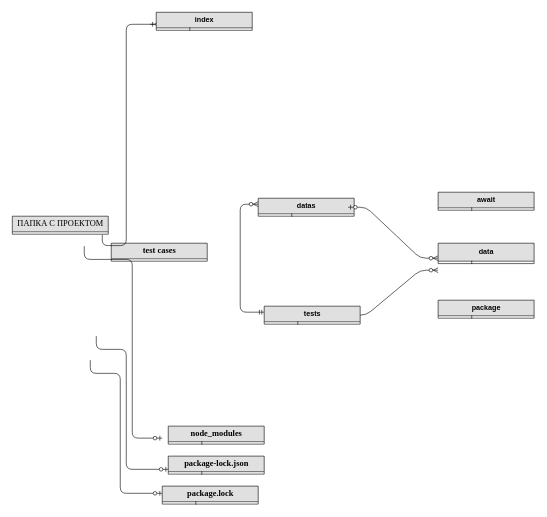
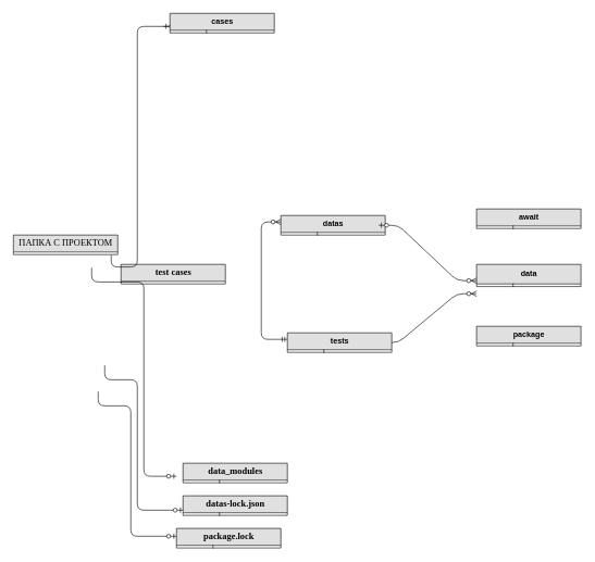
  <mxCell id="0" />
  <mxCell id="1" parent="0" />
  <mxCell id="2" value="&lt;b&gt;test cases&lt;/b&gt;" style="swimlane;html=1;fontStyle=0;childLayout=stackLayout;horizontal=1;startSize=26;fillColor=#e0e0e0;horizontalStack=0;resizeParent=1;resizeLast=0;collapsible=1;marginBottom=0;swimlaneFillColor=#ffffff;align=center;rounded=0;shadow=0;comic=0;labelBackgroundColor=none;strokeWidth=1;fontFamily=Verdana;fontSize=14" parent="1" vertex="1"><mxGeometry x="185" y="405" width="160" height="30" as="geometry" /></mxCell>
  <mxCell id="3" value="" style="edgeStyle=orthogonalEdgeStyle;html=1;endArrow=ERzeroToMany;startArrow=ERmandOne;labelBackgroundColor=none;fontFamily=Verdana;fontSize=14;entryX=0;entryY=0.308;entryPerimeter=0;exitX=0;exitY=0.5;" parent="1" edge="1"><mxGeometry width="100" height="100" relative="1" as="geometry"><mxPoint x="440" y="520" as="sourcePoint" /><mxPoint x="430" y="340.008" as="targetPoint" /><Array as="points"><mxPoint x="400" y="520" /><mxPoint x="400" y="340" /></Array></mxGeometry></mxCell>
  <mxCell id="4" value="" style="edgeStyle=entityRelationEdgeStyle;html=1;endArrow=ERzeroToMany;startArrow=ERzeroToOne;labelBackgroundColor=none;fontFamily=Verdana;fontSize=14;exitX=1;exitY=0.5;" parent="1" edge="1"><mxGeometry width="100" height="100" relative="1" as="geometry"><mxPoint x="580" y="525" as="sourcePoint" /><mxPoint x="730" y="450" as="targetPoint" /></mxGeometry></mxCell>
  <mxCell id="5" value="ПАПКА С ПРОЕКТОМ" style="swimlane;html=1;fontStyle=0;childLayout=stackLayout;horizontal=1;startSize=26;fillColor=#e0e0e0;horizontalStack=0;resizeParent=1;resizeLast=0;collapsible=1;marginBottom=0;swimlaneFillColor=#ffffff;align=center;rounded=0;shadow=0;comic=0;labelBackgroundColor=none;strokeWidth=1;fontFamily=Verdana;fontSize=14" parent="1" vertex="1"><mxGeometry x="20" y="360" width="160" height="30" as="geometry" /></mxCell>
  <mxCell id="6" value="" style="edgeStyle=orthogonalEdgeStyle;html=1;endArrow=ERzeroToOne;endFill=1;labelBackgroundColor=none;fontFamily=Verdana;fontSize=14;exitX=1;exitY=0.5;" parent="1" edge="1"><mxGeometry width="100" height="100" relative="1" as="geometry"><mxPoint x="170" y="391" as="sourcePoint" /><mxPoint x="250" y="40" as="targetPoint" /><Array as="points"><mxPoint x="170" y="409" /><mxPoint x="210" y="409" /><mxPoint x="210" y="40" /><mxPoint x="290" y="40" /></Array></mxGeometry></mxCell>
  <mxCell id="7" value="" style="edgeStyle=orthogonalEdgeStyle;html=1;endArrow=ERzeroToOne;endFill=1;labelBackgroundColor=none;fontFamily=Verdana;fontSize=14;entryX=0;entryY=0.5;exitX=1;exitY=0.5;" parent="1" edge="1"><mxGeometry width="100" height="100" relative="1" as="geometry"><mxPoint x="150" y="600" as="sourcePoint" /><mxPoint x="270" y="822" as="targetPoint" /><Array as="points"><mxPoint x="200" y="622" /><mxPoint x="200" y="822" /></Array></mxGeometry></mxCell>
- <mxCell id="8" value="&lt;span style=&quot;font-family: &amp;#34;helvetica&amp;#34; ; font-size: 12px ; font-weight: 700 ; text-align: left&quot;&gt;index&lt;/span&gt;" style="swimlane;html=1;fontStyle=0;childLayout=stackLayout;horizontal=1;startSize=26;fillColor=#e0e0e0;horizontalStack=0;resizeParent=1;resizeLast=0;collapsible=1;marginBottom=0;swimlaneFillColor=#ffffff;align=center;rounded=0;shadow=0;comic=0;labelBackgroundColor=none;strokeWidth=1;fontFamily=Verdana;fontSize=14" vertex="1" parent="1"><mxGeometry x="260" y="20" width="160" height="30" as="geometry" /></mxCell>
+ <mxCell id="8" value="&lt;span style=&quot;font-family: &amp;#34;helvetica&amp;#34; ; font-size: 12px ; font-weight: 700 ; text-align: left&quot;&gt;cases&lt;/span&gt;" style="swimlane;html=1;fontStyle=0;childLayout=stackLayout;horizontal=1;startSize=26;fillColor=#e0e0e0;horizontalStack=0;resizeParent=1;resizeLast=0;collapsible=1;marginBottom=0;swimlaneFillColor=#ffffff;align=center;rounded=0;shadow=0;comic=0;labelBackgroundColor=none;strokeWidth=1;fontFamily=Verdana;fontSize=14" vertex="1" parent="1"><mxGeometry x="260" y="20" width="160" height="30" as="geometry" /></mxCell>
  <mxCell id="9" value="" style="shape=partialRectangle;top=0;left=0;right=0;bottom=0;html=1;align=left;verticalAlign=middle;fillColor=none;spacingLeft=60;spacingRight=4;whiteSpace=wrap;overflow=hidden;rotatable=0;points=[[0,0.5],[1,0.5]];portConstraint=eastwest;dropTarget=0;fontStyle=5;" vertex="1" parent="8"><mxGeometry y="26" width="160" height="4" as="geometry" /></mxCell>
  <mxCell id="10" value="" style="shape=partialRectangle;fontStyle=1;top=0;left=0;bottom=0;html=1;fillColor=none;align=left;verticalAlign=middle;spacingLeft=4;spacingRight=4;whiteSpace=wrap;overflow=hidden;rotatable=0;points=[];portConstraint=eastwest;part=1;" vertex="1" connectable="0" parent="9"><mxGeometry width="56" height="4" as="geometry" /></mxCell>
- <mxCell id="11" value="&lt;b&gt;node_modules&lt;/b&gt;" style="swimlane;html=1;fontStyle=0;childLayout=stackLayout;horizontal=1;startSize=26;fillColor=#e0e0e0;horizontalStack=0;resizeParent=1;resizeLast=0;collapsible=1;marginBottom=0;swimlaneFillColor=#ffffff;align=center;rounded=0;shadow=0;comic=0;labelBackgroundColor=none;strokeWidth=1;fontFamily=Verdana;fontSize=14" vertex="1" parent="1"><mxGeometry x="280" y="710" width="160" height="30" as="geometry" /></mxCell>
+ <mxCell id="11" value="&lt;b&gt;data_modules&lt;/b&gt;" style="swimlane;html=1;fontStyle=0;childLayout=stackLayout;horizontal=1;startSize=26;fillColor=#e0e0e0;horizontalStack=0;resizeParent=1;resizeLast=0;collapsible=1;marginBottom=0;swimlaneFillColor=#ffffff;align=center;rounded=0;shadow=0;comic=0;labelBackgroundColor=none;strokeWidth=1;fontFamily=Verdana;fontSize=14" vertex="1" parent="1"><mxGeometry x="280" y="710" width="160" height="30" as="geometry" /></mxCell>
  <mxCell id="12" value="" style="shape=partialRectangle;top=0;left=0;right=0;bottom=0;html=1;align=left;verticalAlign=middle;fillColor=none;spacingLeft=60;spacingRight=4;whiteSpace=wrap;overflow=hidden;rotatable=0;points=[[0,0.5],[1,0.5]];portConstraint=eastwest;dropTarget=0;fontStyle=5;" vertex="1" parent="11"><mxGeometry y="26" width="160" height="4" as="geometry" /></mxCell>
  <mxCell id="13" value="" style="shape=partialRectangle;fontStyle=1;top=0;left=0;bottom=0;html=1;fillColor=none;align=left;verticalAlign=middle;spacingLeft=4;spacingRight=4;whiteSpace=wrap;overflow=hidden;rotatable=0;points=[];portConstraint=eastwest;part=1;" vertex="1" connectable="0" parent="12"><mxGeometry width="56" height="4" as="geometry" /></mxCell>
- <mxCell id="14" value="&lt;b&gt;package-lock.json&lt;/b&gt;" style="swimlane;html=1;fontStyle=0;childLayout=stackLayout;horizontal=1;startSize=26;fillColor=#e0e0e0;horizontalStack=0;resizeParent=1;resizeLast=0;collapsible=1;marginBottom=0;swimlaneFillColor=#ffffff;align=center;rounded=0;shadow=0;comic=0;labelBackgroundColor=none;strokeWidth=1;fontFamily=Verdana;fontSize=14" vertex="1" parent="1"><mxGeometry x="280" y="760" width="160" height="30" as="geometry" /></mxCell>
+ <mxCell id="14" value="&lt;b&gt;datas-lock.json&lt;/b&gt;" style="swimlane;html=1;fontStyle=0;childLayout=stackLayout;horizontal=1;startSize=26;fillColor=#e0e0e0;horizontalStack=0;resizeParent=1;resizeLast=0;collapsible=1;marginBottom=0;swimlaneFillColor=#ffffff;align=center;rounded=0;shadow=0;comic=0;labelBackgroundColor=none;strokeWidth=1;fontFamily=Verdana;fontSize=14" vertex="1" parent="1"><mxGeometry x="280" y="760" width="160" height="30" as="geometry" /></mxCell>
  <mxCell id="15" value="" style="shape=partialRectangle;top=0;left=0;right=0;bottom=0;html=1;align=left;verticalAlign=middle;fillColor=none;spacingLeft=60;spacingRight=4;whiteSpace=wrap;overflow=hidden;rotatable=0;points=[[0,0.5],[1,0.5]];portConstraint=eastwest;dropTarget=0;fontStyle=5;" vertex="1" parent="14"><mxGeometry y="26" width="160" height="4" as="geometry" /></mxCell>
  <mxCell id="16" value="" style="shape=partialRectangle;fontStyle=1;top=0;left=0;bottom=0;html=1;fillColor=none;align=left;verticalAlign=middle;spacingLeft=4;spacingRight=4;whiteSpace=wrap;overflow=hidden;rotatable=0;points=[];portConstraint=eastwest;part=1;" vertex="1" connectable="0" parent="15"><mxGeometry width="56" height="4" as="geometry" /></mxCell>
  <mxCell id="17" value="&lt;b&gt;package.lock&lt;/b&gt;" style="swimlane;html=1;fontStyle=0;childLayout=stackLayout;horizontal=1;startSize=26;fillColor=#e0e0e0;horizontalStack=0;resizeParent=1;resizeLast=0;collapsible=1;marginBottom=0;swimlaneFillColor=#ffffff;align=center;rounded=0;shadow=0;comic=0;labelBackgroundColor=none;strokeWidth=1;fontFamily=Verdana;fontSize=14" vertex="1" parent="1"><mxGeometry x="270" y="810" width="160" height="30" as="geometry" /></mxCell>
  <mxCell id="18" value="" style="shape=partialRectangle;top=0;left=0;right=0;bottom=0;html=1;align=left;verticalAlign=middle;fillColor=none;spacingLeft=60;spacingRight=4;whiteSpace=wrap;overflow=hidden;rotatable=0;points=[[0,0.5],[1,0.5]];portConstraint=eastwest;dropTarget=0;fontStyle=5;" vertex="1" parent="17"><mxGeometry y="26" width="160" height="4" as="geometry" /></mxCell>
  <mxCell id="19" value="" style="shape=partialRectangle;fontStyle=1;top=0;left=0;bottom=0;html=1;fillColor=none;align=left;verticalAlign=middle;spacingLeft=4;spacingRight=4;whiteSpace=wrap;overflow=hidden;rotatable=0;points=[];portConstraint=eastwest;part=1;" vertex="1" connectable="0" parent="18"><mxGeometry width="56" height="4" as="geometry" /></mxCell>
  <mxCell id="20" value="" style="edgeStyle=orthogonalEdgeStyle;html=1;endArrow=ERzeroToOne;endFill=1;labelBackgroundColor=none;fontFamily=Verdana;fontSize=14;entryX=0;entryY=0.5;exitX=1;exitY=0.5;" edge="1" parent="1"><mxGeometry width="100" height="100" relative="1" as="geometry"><mxPoint x="160" y="560" as="sourcePoint" /><mxPoint x="280" y="782" as="targetPoint" /><Array as="points"><mxPoint x="210" y="582" /><mxPoint x="210" y="782" /></Array></mxGeometry></mxCell>
  <mxCell id="21" value="" style="edgeStyle=orthogonalEdgeStyle;html=1;endArrow=ERzeroToOne;endFill=1;labelBackgroundColor=none;fontFamily=Verdana;fontSize=14;exitX=1;exitY=0.5;" edge="1" parent="1"><mxGeometry width="100" height="100" relative="1" as="geometry"><mxPoint x="140" y="410" as="sourcePoint" /><mxPoint x="270" y="730" as="targetPoint" /><Array as="points"><mxPoint x="140" y="432" /><mxPoint x="220" y="432" /><mxPoint x="220" y="730" /><mxPoint x="260" y="730" /></Array></mxGeometry></mxCell>
  <mxCell id="22" value="&lt;span style=&quot;font-family: &amp;#34;helvetica&amp;#34; ; font-size: 12px ; font-weight: 700 ; text-align: left&quot;&gt;datas&lt;/span&gt;" style="swimlane;html=1;fontStyle=0;childLayout=stackLayout;horizontal=1;startSize=26;fillColor=#e0e0e0;horizontalStack=0;resizeParent=1;resizeLast=0;collapsible=1;marginBottom=0;swimlaneFillColor=#ffffff;align=center;rounded=0;shadow=0;comic=0;labelBackgroundColor=none;strokeWidth=1;fontFamily=Verdana;fontSize=14" vertex="1" parent="1"><mxGeometry x="430" y="330" width="160" height="30" as="geometry" /></mxCell>
  <mxCell id="23" value="" style="shape=partialRectangle;top=0;left=0;right=0;bottom=0;html=1;align=left;verticalAlign=middle;fillColor=none;spacingLeft=60;spacingRight=4;whiteSpace=wrap;overflow=hidden;rotatable=0;points=[[0,0.5],[1,0.5]];portConstraint=eastwest;dropTarget=0;fontStyle=5;" vertex="1" parent="22"><mxGeometry y="26" width="160" height="4" as="geometry" /></mxCell>
  <mxCell id="24" value="" style="shape=partialRectangle;fontStyle=1;top=0;left=0;bottom=0;html=1;fillColor=none;align=left;verticalAlign=middle;spacingLeft=4;spacingRight=4;whiteSpace=wrap;overflow=hidden;rotatable=0;points=[];portConstraint=eastwest;part=1;" vertex="1" connectable="0" parent="23"><mxGeometry width="56" height="4" as="geometry" /></mxCell>
  <mxCell id="25" value="&lt;span style=&quot;font-family: &amp;#34;helvetica&amp;#34; ; font-size: 12px ; font-weight: 700 ; text-align: left&quot;&gt;tests&lt;/span&gt;" style="swimlane;html=1;fontStyle=0;childLayout=stackLayout;horizontal=1;startSize=26;fillColor=#e0e0e0;horizontalStack=0;resizeParent=1;resizeLast=0;collapsible=1;marginBottom=0;swimlaneFillColor=#ffffff;align=center;rounded=0;shadow=0;comic=0;labelBackgroundColor=none;strokeWidth=1;fontFamily=Verdana;fontSize=14" vertex="1" parent="1"><mxGeometry x="440" y="510" width="160" height="30" as="geometry" /></mxCell>
  <mxCell id="26" value="" style="shape=partialRectangle;top=0;left=0;right=0;bottom=0;html=1;align=left;verticalAlign=middle;fillColor=none;spacingLeft=60;spacingRight=4;whiteSpace=wrap;overflow=hidden;rotatable=0;points=[[0,0.5],[1,0.5]];portConstraint=eastwest;dropTarget=0;fontStyle=5;" vertex="1" parent="25"><mxGeometry y="26" width="160" height="4" as="geometry" /></mxCell>
  <mxCell id="27" value="" style="shape=partialRectangle;fontStyle=1;top=0;left=0;bottom=0;html=1;fillColor=none;align=left;verticalAlign=middle;spacingLeft=4;spacingRight=4;whiteSpace=wrap;overflow=hidden;rotatable=0;points=[];portConstraint=eastwest;part=1;" vertex="1" connectable="0" parent="26"><mxGeometry width="56" height="4" as="geometry" /></mxCell>
  <mxCell id="28" value="" style="edgeStyle=entityRelationEdgeStyle;html=1;endArrow=ERzeroToMany;startArrow=ERzeroToOne;labelBackgroundColor=none;fontFamily=Verdana;fontSize=14;exitX=1;exitY=0.5;jumpSize=2;" edge="1" parent="1"><mxGeometry width="100" height="100" relative="1" as="geometry"><mxPoint x="580" y="345" as="sourcePoint" /><mxPoint x="730" y="430" as="targetPoint" /></mxGeometry></mxCell>
  <mxCell id="29" value="&lt;span style=&quot;font-family: &amp;#34;helvetica&amp;#34; ; font-size: 12px ; font-weight: 700 ; text-align: left&quot;&gt;await&lt;/span&gt;" style="swimlane;html=1;fontStyle=0;childLayout=stackLayout;horizontal=1;startSize=26;fillColor=#e0e0e0;horizontalStack=0;resizeParent=1;resizeLast=0;collapsible=1;marginBottom=0;swimlaneFillColor=#ffffff;align=center;rounded=0;shadow=0;comic=0;labelBackgroundColor=none;strokeWidth=1;fontFamily=Verdana;fontSize=14" vertex="1" parent="1"><mxGeometry x="730" y="320" width="160" height="30" as="geometry" /></mxCell>
  <mxCell id="30" value="" style="shape=partialRectangle;top=0;left=0;right=0;bottom=0;html=1;align=left;verticalAlign=middle;fillColor=none;spacingLeft=60;spacingRight=4;whiteSpace=wrap;overflow=hidden;rotatable=0;points=[[0,0.5],[1,0.5]];portConstraint=eastwest;dropTarget=0;fontStyle=5;" vertex="1" parent="29"><mxGeometry y="26" width="160" height="4" as="geometry" /></mxCell>
  <mxCell id="31" value="" style="shape=partialRectangle;fontStyle=1;top=0;left=0;bottom=0;html=1;fillColor=none;align=left;verticalAlign=middle;spacingLeft=4;spacingRight=4;whiteSpace=wrap;overflow=hidden;rotatable=0;points=[];portConstraint=eastwest;part=1;" vertex="1" connectable="0" parent="30"><mxGeometry width="56" height="4" as="geometry" /></mxCell>
  <mxCell id="32" value="&lt;span style=&quot;font-family: &amp;#34;helvetica&amp;#34; ; font-size: 12px ; font-weight: 700 ; text-align: left&quot;&gt;data&lt;/span&gt;" style="swimlane;html=1;fontStyle=0;childLayout=stackLayout;horizontal=1;startSize=30;fillColor=#e0e0e0;horizontalStack=0;resizeParent=1;resizeLast=0;collapsible=1;marginBottom=0;swimlaneFillColor=#ffffff;align=center;rounded=0;shadow=0;comic=0;labelBackgroundColor=none;strokeWidth=1;fontFamily=Verdana;fontSize=14" vertex="1" parent="1"><mxGeometry x="730" y="405" width="160" height="34" as="geometry" /></mxCell>
  <mxCell id="33" value="" style="shape=partialRectangle;top=0;left=0;right=0;bottom=0;html=1;align=left;verticalAlign=middle;fillColor=none;spacingLeft=60;spacingRight=4;whiteSpace=wrap;overflow=hidden;rotatable=0;points=[[0,0.5],[1,0.5]];portConstraint=eastwest;dropTarget=0;fontStyle=5;" vertex="1" parent="32"><mxGeometry y="30" width="160" height="4" as="geometry" /></mxCell>
  <mxCell id="34" value="" style="shape=partialRectangle;fontStyle=1;top=0;left=0;bottom=0;html=1;fillColor=none;align=left;verticalAlign=middle;spacingLeft=4;spacingRight=4;whiteSpace=wrap;overflow=hidden;rotatable=0;points=[];portConstraint=eastwest;part=1;" vertex="1" connectable="0" parent="33"><mxGeometry width="56" height="4" as="geometry" /></mxCell>
  <mxCell id="35" value="&lt;span style=&quot;font-family: &amp;#34;helvetica&amp;#34; ; font-size: 12px ; font-weight: 700 ; text-align: left&quot;&gt;package&lt;/span&gt;" style="swimlane;html=1;fontStyle=0;childLayout=stackLayout;horizontal=1;startSize=26;fillColor=#e0e0e0;horizontalStack=0;resizeParent=1;resizeLast=0;collapsible=1;marginBottom=0;swimlaneFillColor=#ffffff;align=center;rounded=0;shadow=0;comic=0;labelBackgroundColor=none;strokeWidth=1;fontFamily=Verdana;fontSize=14" vertex="1" parent="1"><mxGeometry x="730" y="500" width="160" height="30" as="geometry" /></mxCell>
  <mxCell id="36" value="" style="shape=partialRectangle;top=0;left=0;right=0;bottom=0;html=1;align=left;verticalAlign=middle;fillColor=none;spacingLeft=60;spacingRight=4;whiteSpace=wrap;overflow=hidden;rotatable=0;points=[[0,0.5],[1,0.5]];portConstraint=eastwest;dropTarget=0;fontStyle=5;" vertex="1" parent="35"><mxGeometry y="26" width="160" height="4" as="geometry" /></mxCell>
  <mxCell id="37" value="" style="shape=partialRectangle;fontStyle=1;top=0;left=0;bottom=0;html=1;fillColor=none;align=left;verticalAlign=middle;spacingLeft=4;spacingRight=4;whiteSpace=wrap;overflow=hidden;rotatable=0;points=[];portConstraint=eastwest;part=1;" vertex="1" connectable="0" parent="36"><mxGeometry width="56" height="4" as="geometry" /></mxCell>
